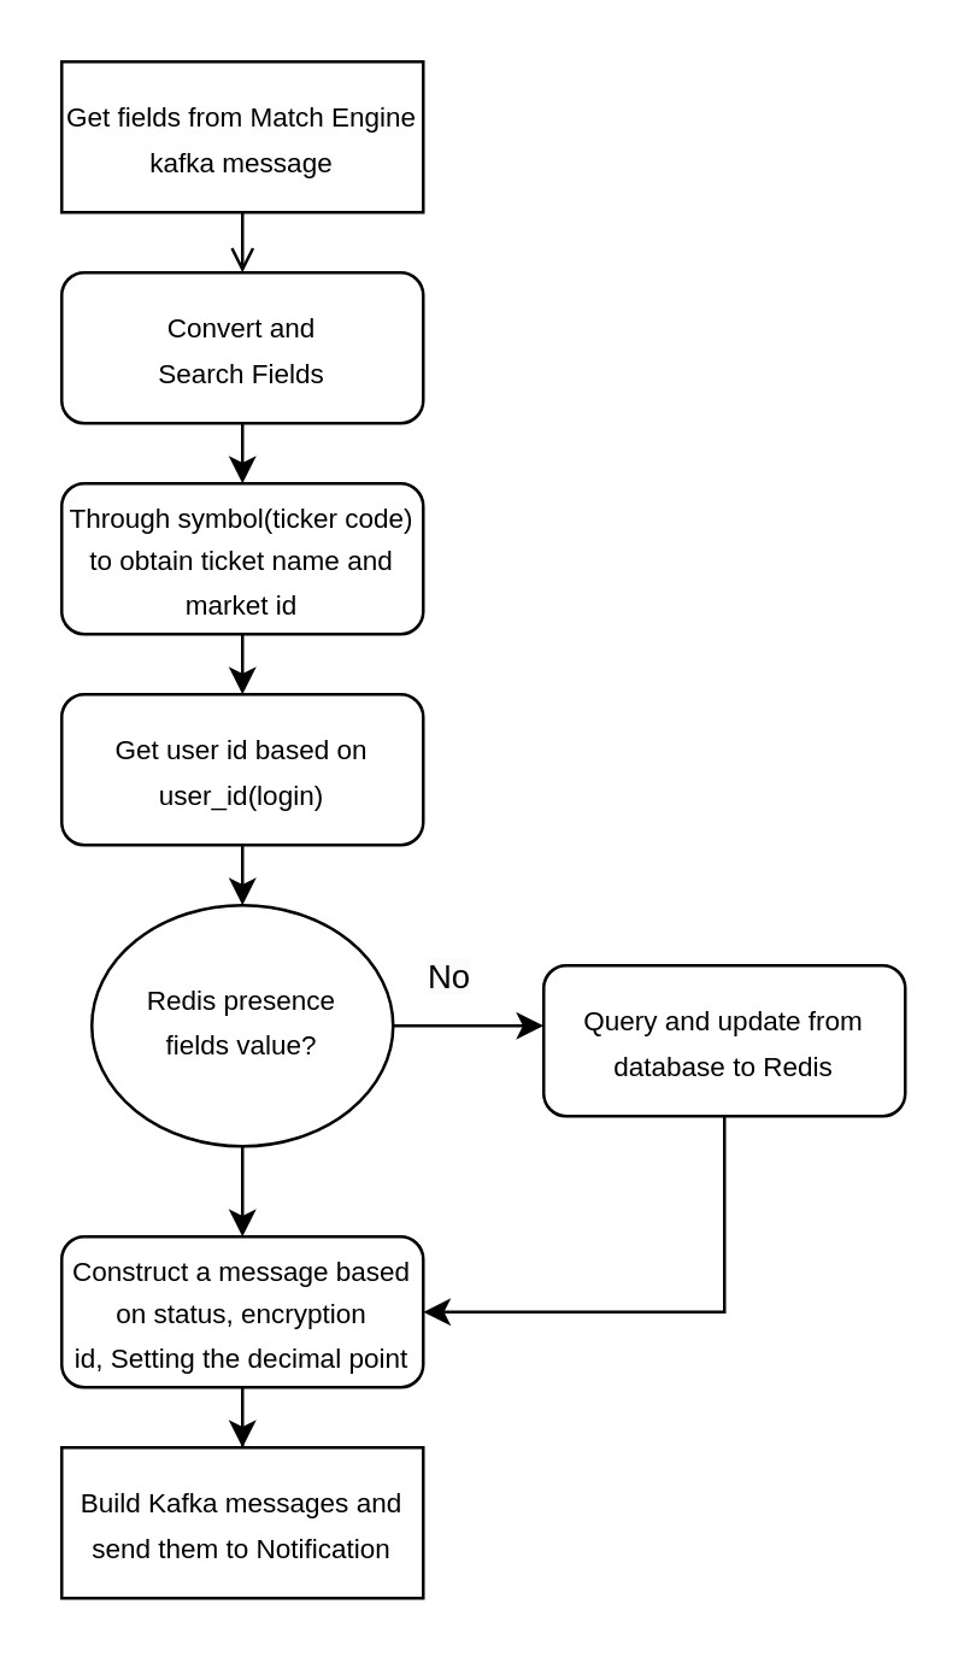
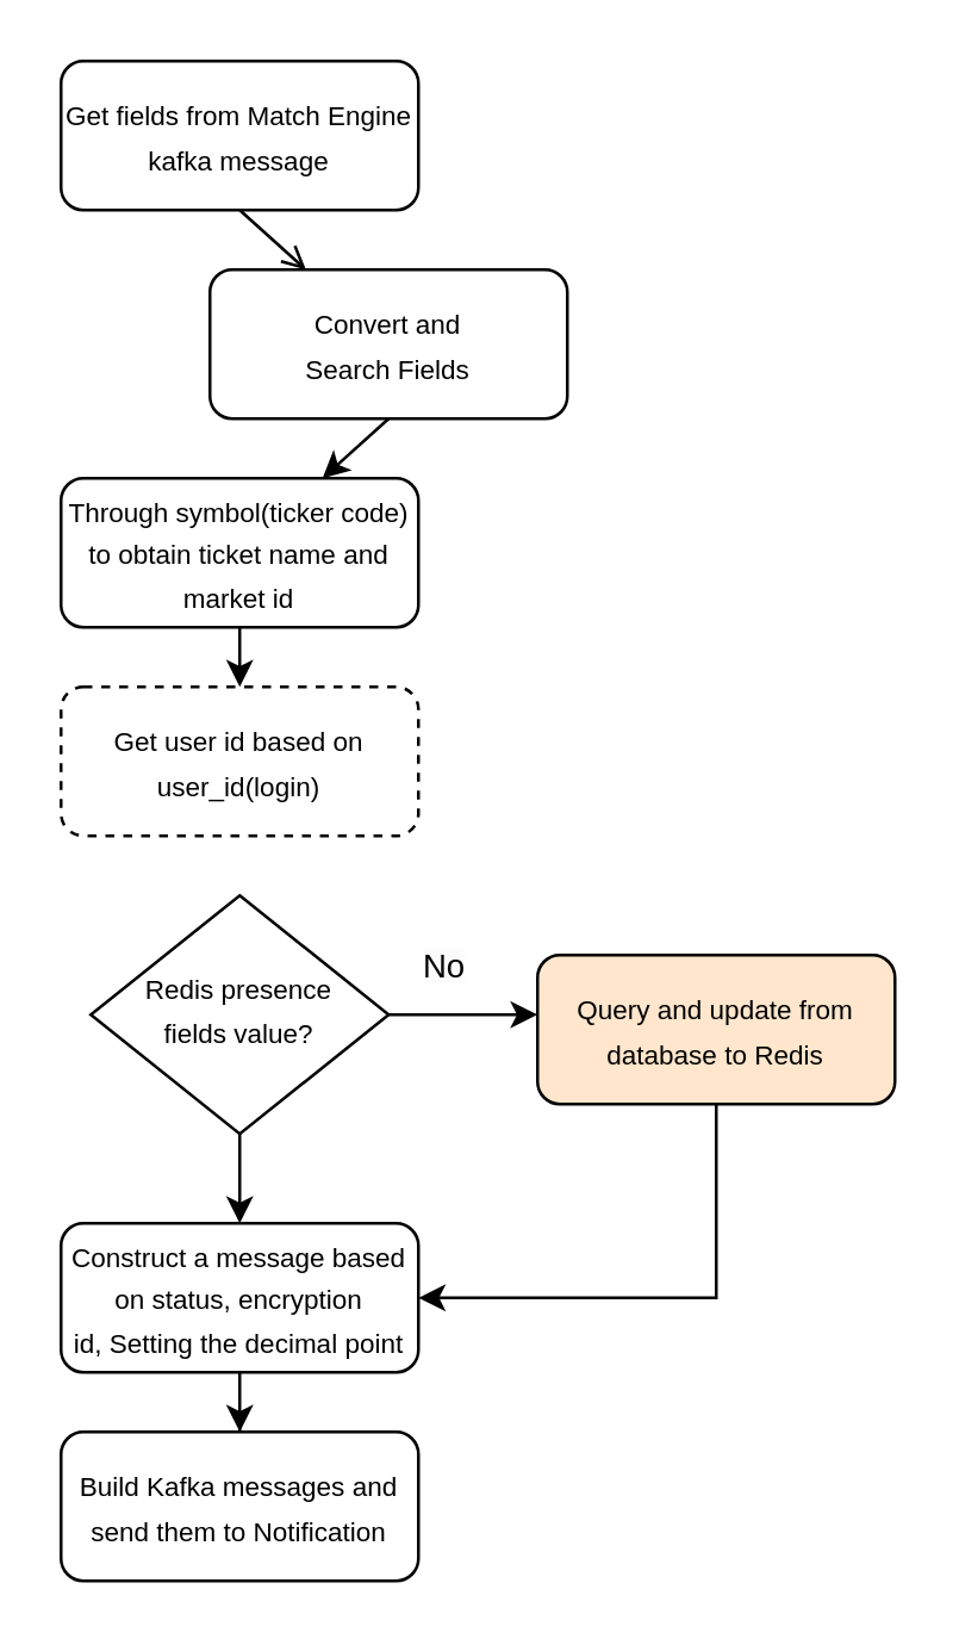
  <mxCell id="0" />
  <mxCell id="1" parent="0" />
  <mxCell id="2" value="" style="edgeStyle=orthogonalEdgeStyle;rounded=0;orthogonalLoop=1;jettySize=auto;html=1;" parent="1" source="4" edge="1"><mxGeometry relative="1" as="geometry"><mxPoint x="180" y="340" as="targetPoint" /></mxGeometry></mxCell>
  <mxCell id="3" value="" style="edgeStyle=orthogonalEdgeStyle;rounded=0;orthogonalLoop=1;jettySize=auto;html=1;" parent="1" source="4" target="7" edge="1"><mxGeometry relative="1" as="geometry" /></mxCell>
- <mxCell id="4" value="&lt;font style=&quot;font-size: 9px;&quot;&gt;Redis presence &lt;br&gt;fields value?&lt;/font&gt;" style="ellipse;whiteSpace=wrap;html=1;shadow=0;fontFamily=Helvetica;fontSize=12;align=center;strokeWidth=1;spacing=6;spacingTop=-4;" parent="1" vertex="1"><mxGeometry x="30" y="300" width="100" height="80" as="geometry" /></mxCell>
+ <mxCell id="4" value="&lt;font style=&quot;font-size: 9px;&quot;&gt;Redis presence &lt;br&gt;fields value?&lt;/font&gt;" style="rhombus;whiteSpace=wrap;html=1;shadow=0;fontFamily=Helvetica;fontSize=12;align=center;strokeWidth=1;spacing=6;spacingTop=-4;" parent="1" vertex="1"><mxGeometry x="30" y="300" width="100" height="80" as="geometry" /></mxCell>
  <mxCell id="5" value="&lt;span style=&quot;color: rgb(0, 0, 0); font-family: Helvetica; font-size: 11px; font-style: normal; font-variant-ligatures: normal; font-variant-caps: normal; font-weight: 400; letter-spacing: normal; orphans: 2; text-align: center; text-indent: 0px; text-transform: none; widows: 2; word-spacing: 0px; -webkit-text-stroke-width: 0px; background-color: rgb(251, 251, 251); text-decoration-thickness: initial; text-decoration-style: initial; text-decoration-color: initial; float: none; display: inline !important;&quot;&gt;No&lt;/span&gt;" style="text;whiteSpace=wrap;html=1;" parent="1" vertex="1"><mxGeometry x="140" y="310" width="30" height="30" as="geometry" /></mxCell>
  <mxCell id="6" value="" style="edgeStyle=orthogonalEdgeStyle;rounded=0;orthogonalLoop=1;jettySize=auto;html=1;" parent="1" source="7" target="17" edge="1"><mxGeometry relative="1" as="geometry" /></mxCell>
  <mxCell id="7" value="&lt;font style=&quot;font-size: 9px;&quot;&gt;Construct a message based on status, encryption id,&amp;nbsp;Setting the decimal point&lt;/font&gt;" style="rounded=1;whiteSpace=wrap;html=1;fontSize=12;glass=0;strokeWidth=1;shadow=0;" parent="1" vertex="1"><mxGeometry x="20" y="410" width="120" height="50" as="geometry" /></mxCell>
- <mxCell id="8" value="&lt;font style=&quot;font-size: 9px;&quot;&gt;Get fields from Match Engine kafka message&lt;/font&gt;" style="whiteSpace=wrap;html=1;fontSize=12;glass=0;strokeWidth=1;shadow=0;rounded=0;" parent="1" vertex="1"><mxGeometry x="20" y="20" width="120" height="50" as="geometry" /></mxCell>
- <mxCell id="9" value="&lt;font style=&quot;font-size: 9px;&quot;&gt;Convert and&lt;br style=&quot;border-color: var(--border-color);&quot;&gt;Search Fields&lt;/font&gt;" style="rounded=1;whiteSpace=wrap;html=1;fontSize=12;glass=0;strokeWidth=1;shadow=0;" parent="1" vertex="1"><mxGeometry x="20" y="90" width="120" height="50" as="geometry" /></mxCell>
+ <mxCell id="8" value="&lt;font style=&quot;font-size: 9px;&quot;&gt;Get fields from Match Engine kafka message&lt;/font&gt;" style="rounded=1;whiteSpace=wrap;html=1;fontSize=12;glass=0;strokeWidth=1;shadow=0;" parent="1" vertex="1"><mxGeometry x="20" y="20" width="120" height="50" as="geometry" /></mxCell>
+ <mxCell id="9" value="&lt;font style=&quot;font-size: 9px;&quot;&gt;Convert and&lt;br style=&quot;border-color: var(--border-color);&quot;&gt;Search Fields&lt;/font&gt;" style="rounded=1;whiteSpace=wrap;html=1;fontSize=12;glass=0;strokeWidth=1;shadow=0;" parent="1" vertex="1"><mxGeometry x="70" y="90" width="120" height="50" as="geometry" /></mxCell>
  <mxCell id="10" value="&lt;font style=&quot;font-size: 9px;&quot;&gt;Through symbol(ticker code) to obtain ticket name and market id&lt;/font&gt;" style="rounded=1;whiteSpace=wrap;html=1;fontSize=12;glass=0;strokeWidth=1;shadow=0;" parent="1" vertex="1"><mxGeometry x="20" y="160" width="120" height="50" as="geometry" /></mxCell>
- <mxCell id="11" value="&lt;font style=&quot;font-size: 9px;&quot;&gt;Get user id based on user_id(login)&lt;/font&gt;" style="rounded=1;whiteSpace=wrap;html=1;fontSize=12;glass=0;strokeWidth=1;shadow=0;" parent="1" vertex="1"><mxGeometry x="20" y="230" width="120" height="50" as="geometry" /></mxCell>
+ <mxCell id="11" value="&lt;font style=&quot;font-size: 9px;&quot;&gt;Get user id based on user_id(login)&lt;/font&gt;" style="rounded=1;whiteSpace=wrap;html=1;fontSize=12;glass=0;strokeWidth=1;shadow=0;dashed=1;" parent="1" vertex="1"><mxGeometry x="20" y="230" width="120" height="50" as="geometry" /></mxCell>
  <mxCell id="12" value="" style="endArrow=open;html=1;rounded=0;exitX=0.5;exitY=1;exitDx=0;exitDy=0;" parent="1" source="8" target="9" edge="1"><mxGeometry width="50" height="50" relative="1" as="geometry"><mxPoint x="100" y="280" as="sourcePoint" /><mxPoint x="150" y="230" as="targetPoint" /></mxGeometry></mxCell>
  <mxCell id="13" value="" style="endArrow=classic;html=1;rounded=0;exitX=0.5;exitY=1;exitDx=0;exitDy=0;" parent="1" source="9" target="10" edge="1"><mxGeometry width="50" height="50" relative="1" as="geometry"><mxPoint x="100" y="280" as="sourcePoint" /><mxPoint x="150" y="230" as="targetPoint" /></mxGeometry></mxCell>
  <mxCell id="14" value="" style="endArrow=classic;html=1;rounded=0;exitX=0.5;exitY=1;exitDx=0;exitDy=0;entryX=0.5;entryY=0;entryDx=0;entryDy=0;" parent="1" source="10" target="11" edge="1"><mxGeometry width="50" height="50" relative="1" as="geometry"><mxPoint x="100" y="280" as="sourcePoint" /><mxPoint x="150" y="230" as="targetPoint" /></mxGeometry></mxCell>
- <mxCell id="15" value="" style="endArrow=classic;html=1;rounded=0;exitX=0.5;exitY=1;exitDx=0;exitDy=0;" parent="1" source="11" target="4" edge="1"><mxGeometry width="50" height="50" relative="1" as="geometry"><mxPoint x="100" y="310" as="sourcePoint" /><mxPoint x="150" y="260" as="targetPoint" /></mxGeometry></mxCell>
- <mxCell id="16" value="&lt;font style=&quot;font-size: 9px;&quot;&gt;Query and update from database to Redis&lt;/font&gt;" style="rounded=1;whiteSpace=wrap;html=1;fontSize=12;glass=0;strokeWidth=1;shadow=0;" parent="1" vertex="1"><mxGeometry x="180" y="320" width="120" height="50" as="geometry" /></mxCell>
- <mxCell id="17" value="&lt;font style=&quot;font-size: 9px;&quot;&gt;Build Kafka messages and send them to Notification&lt;/font&gt;" style="whiteSpace=wrap;html=1;fontSize=12;glass=0;strokeWidth=1;shadow=0;rounded=0;" parent="1" vertex="1"><mxGeometry x="20" y="480" width="120" height="50" as="geometry" /></mxCell>
+ <mxCell id="16" value="&lt;font style=&quot;font-size: 9px;&quot;&gt;Query and update from database to Redis&lt;/font&gt;" style="rounded=1;whiteSpace=wrap;html=1;fontSize=12;glass=0;strokeWidth=1;shadow=0;fillColor=#ffe6cc;" parent="1" vertex="1"><mxGeometry x="180" y="320" width="120" height="50" as="geometry" /></mxCell>
+ <mxCell id="17" value="&lt;font style=&quot;font-size: 9px;&quot;&gt;Build Kafka messages and send them to Notification&lt;/font&gt;" style="rounded=1;whiteSpace=wrap;html=1;fontSize=12;glass=0;strokeWidth=1;shadow=0;" parent="1" vertex="1"><mxGeometry x="20" y="480" width="120" height="50" as="geometry" /></mxCell>
  <mxCell id="18" value="" style="endArrow=classic;html=1;rounded=0;exitX=0.5;exitY=1;exitDx=0;exitDy=0;entryX=1;entryY=0.5;entryDx=0;entryDy=0;" edge="1" parent="1" source="16" target="7"><mxGeometry width="50" height="50" relative="1" as="geometry"><mxPoint x="116" y="467" as="sourcePoint" /><mxPoint x="140" y="440" as="targetPoint" /><Array as="points"><mxPoint x="240" y="435" /></Array></mxGeometry></mxCell>
